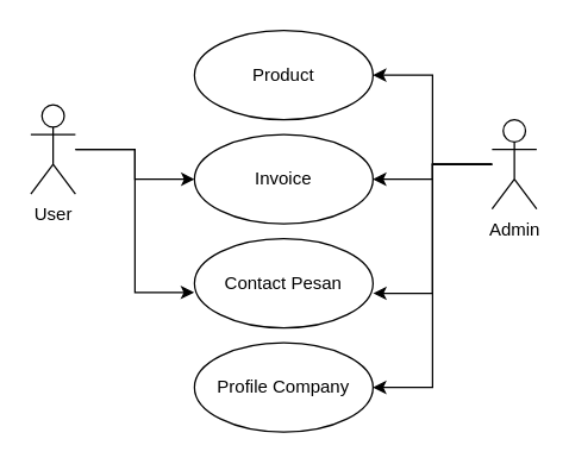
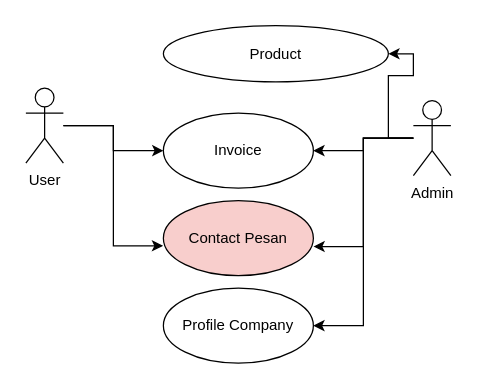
  <mxCell id="0" />
  <mxCell id="1" parent="0" />
  <mxCell id="2" style="edgeStyle=orthogonalEdgeStyle;rounded=0;orthogonalLoop=1;jettySize=auto;html=1;entryX=1;entryY=0.5;entryDx=0;entryDy=0;" edge="1" parent="1" source="6" target="10"><mxGeometry relative="1" as="geometry" /></mxCell>
  <mxCell id="3" style="edgeStyle=orthogonalEdgeStyle;rounded=0;orthogonalLoop=1;jettySize=auto;html=1;entryX=1;entryY=0.5;entryDx=0;entryDy=0;" edge="1" parent="1" source="6" target="11"><mxGeometry relative="1" as="geometry" /></mxCell>
  <mxCell id="4" style="edgeStyle=orthogonalEdgeStyle;rounded=0;orthogonalLoop=1;jettySize=auto;html=1;entryX=1.001;entryY=0.613;entryDx=0;entryDy=0;entryPerimeter=0;" edge="1" parent="1" source="6" target="12"><mxGeometry relative="1" as="geometry" /></mxCell>
  <mxCell id="5" style="edgeStyle=orthogonalEdgeStyle;rounded=0;orthogonalLoop=1;jettySize=auto;html=1;entryX=1;entryY=0.5;entryDx=0;entryDy=0;" edge="1" parent="1" source="6" target="13"><mxGeometry relative="1" as="geometry" /></mxCell>
  <mxCell id="6" value="Admin" style="shape=umlActor;verticalLabelPosition=bottom;verticalAlign=top;html=1;outlineConnect=0;" vertex="1" parent="1"><mxGeometry x="330" y="80" width="30" height="60" as="geometry" /></mxCell>
  <mxCell id="7" style="edgeStyle=orthogonalEdgeStyle;rounded=0;orthogonalLoop=1;jettySize=auto;html=1;entryX=0;entryY=0.5;entryDx=0;entryDy=0;" edge="1" parent="1" source="9" target="11"><mxGeometry relative="1" as="geometry" /></mxCell>
  <mxCell id="8" style="edgeStyle=orthogonalEdgeStyle;rounded=0;orthogonalLoop=1;jettySize=auto;html=1;entryX=-0.002;entryY=0.603;entryDx=0;entryDy=0;entryPerimeter=0;" edge="1" parent="1" source="9" target="12"><mxGeometry relative="1" as="geometry" /></mxCell>
  <mxCell id="9" value="User" style="shape=umlActor;verticalLabelPosition=bottom;verticalAlign=top;html=1;outlineConnect=0;" vertex="1" parent="1"><mxGeometry x="20" y="70" width="30" height="60" as="geometry" /></mxCell>
- <mxCell id="10" value="Product" style="ellipse;whiteSpace=wrap;html=1;" vertex="1" parent="1"><mxGeometry x="130" y="20" width="120" height="60" as="geometry" /></mxCell>
+ <mxCell id="10" value="Product" style="ellipse;whiteSpace=wrap;html=1;" vertex="1" parent="1"><mxGeometry x="130" y="20" width="180" height="45" as="geometry" /></mxCell>
  <mxCell id="11" value="Invoice" style="ellipse;whiteSpace=wrap;html=1;" vertex="1" parent="1"><mxGeometry x="130" y="90" width="120" height="60" as="geometry" /></mxCell>
- <mxCell id="12" value="Contact Pesan" style="ellipse;whiteSpace=wrap;html=1;" vertex="1" parent="1"><mxGeometry x="130" y="160" width="120" height="60" as="geometry" /></mxCell>
+ <mxCell id="12" value="Contact Pesan" style="ellipse;whiteSpace=wrap;html=1;fillColor=#f8cecc;" vertex="1" parent="1"><mxGeometry x="130" y="160" width="120" height="60" as="geometry" /></mxCell>
  <mxCell id="13" value="Profile Company" style="ellipse;whiteSpace=wrap;html=1;" vertex="1" parent="1"><mxGeometry x="130" y="230" width="120" height="60" as="geometry" /></mxCell>
